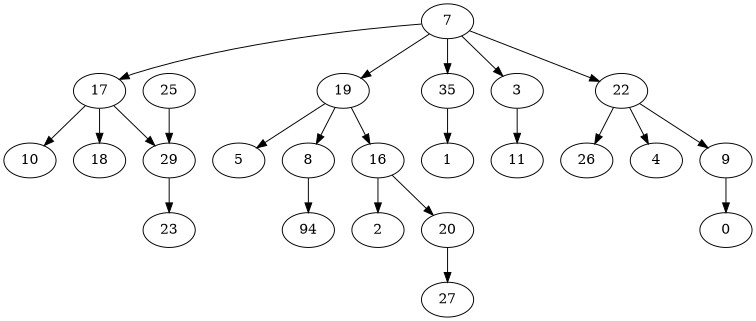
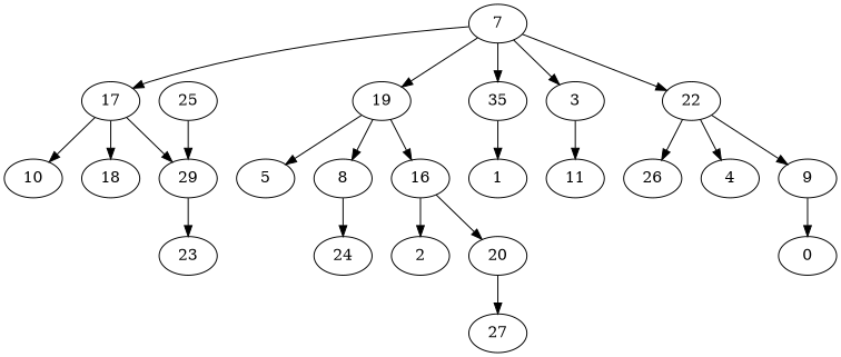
  digraph {
    7
    17
    19
    n4 [label=35]
    3
    22
    10
    18
    29
    5
    8
    16
    1
    11
    26
    4
    9
    25
-   24 [label=94]
+   24
    2
    20
    0
    23
    27
    7 -> 17
    7 -> 19
    7 -> n4
    7 -> 3
    7 -> 22
    17 -> 10
    17 -> 18
    17 -> 29
    19 -> 5
    19 -> 8
    19 -> 16
    n4 -> 1
    3 -> 11
    22 -> 26
    22 -> 4
    22 -> 9
    29 -> 23
    8 -> 24
    16 -> 2
    16 -> 20
    9 -> 0
    25 -> 29
    20 -> 27
  }
